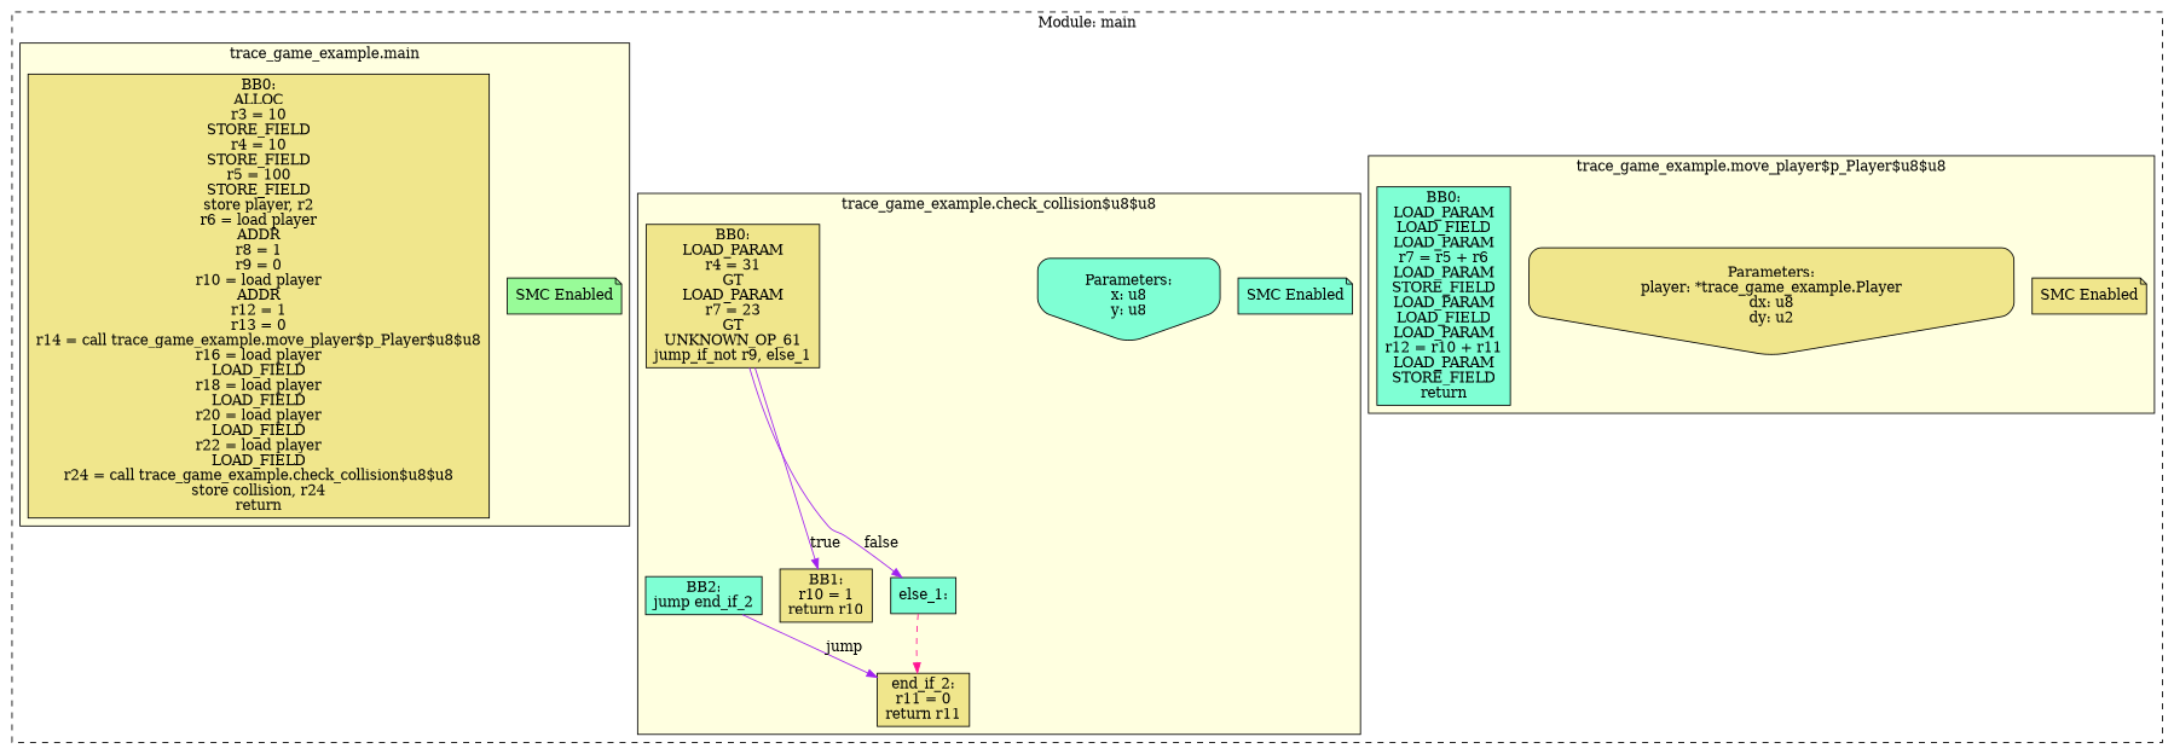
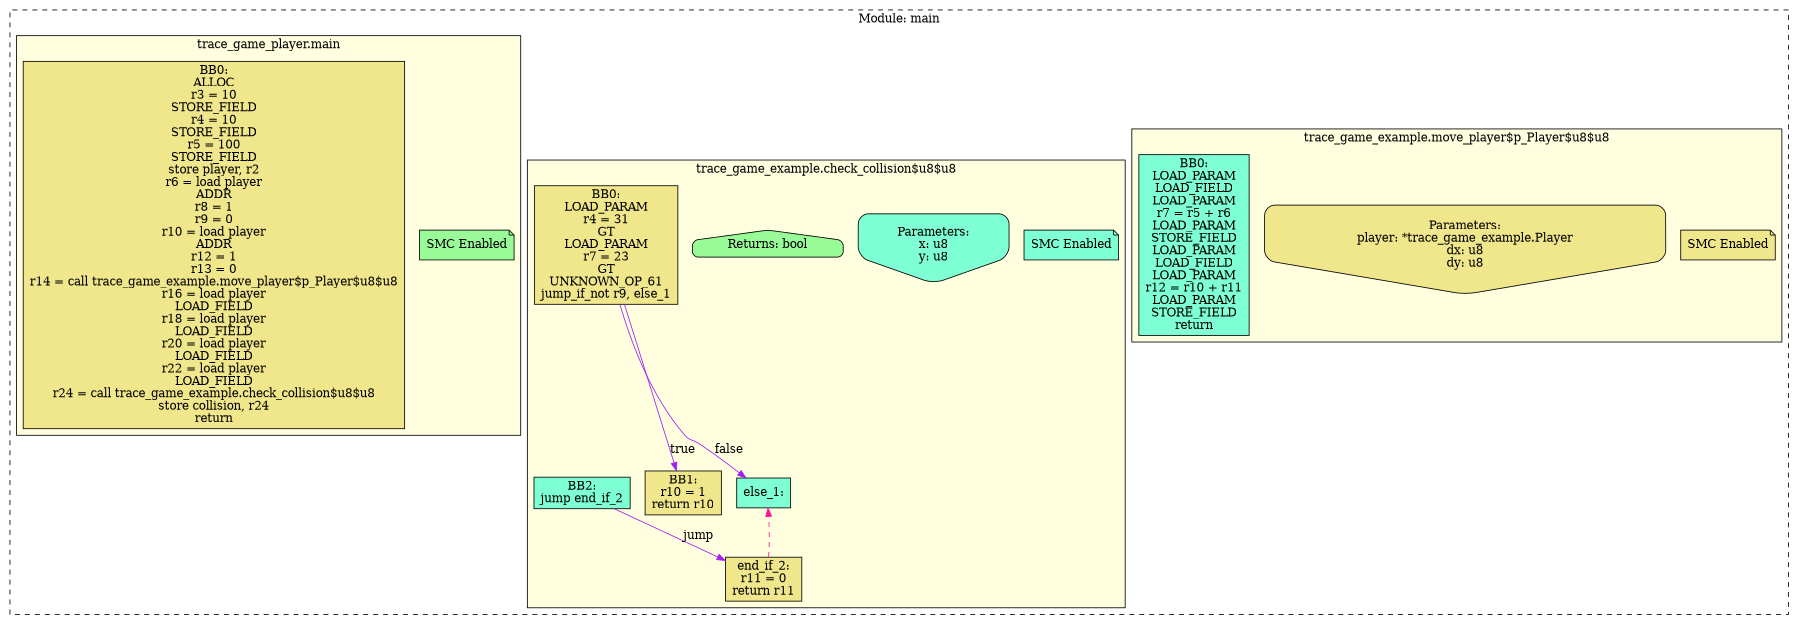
  digraph {
    rankdir=TB
    node [fillcolor=khaki shape=box style=filled]
    edge [color=purple style=solid]
    n1 [label="SMC Enabled" shape=note]
-   n2 [label="Parameters:\nplayer: *trace_game_example.Player\ndx: u8\ndy: u2" shape=invhouse style="rounded,filled"]
+   n2 [label="Parameters:\nplayer: *trace_game_example.Player\ndx: u8\ndy: u8" shape=invhouse style="rounded,filled"]
    n3 [fillcolor=aquamarine label="BB0:\nLOAD_PARAM\nLOAD_FIELD\nLOAD_PARAM\nr7 = r5 + r6\nLOAD_PARAM\nSTORE_FIELD\nLOAD_PARAM\nLOAD_FIELD\nLOAD_PARAM\nr12 = r10 + r11\nLOAD_PARAM\nSTORE_FIELD\nreturn\n"]
    n4 [fillcolor=aquamarine label="SMC Enabled" shape=note]
    n5 [fillcolor=aquamarine label="Parameters:\nx: u8\ny: u8" shape=invhouse style="rounded,filled"]
+   n6 [fillcolor=palegreen label="Returns: bool" shape=house style="rounded,filled"]
    n7 [label="BB0:\nLOAD_PARAM\nr4 = 31\nGT\nLOAD_PARAM\nr7 = 23\nGT\nUNKNOWN_OP_61\njump_if_not r9, else_1\n"]
    n8 [label="BB1:\nr10 = 1\nreturn r10\n"]
    n9 [fillcolor=aquamarine label="else_1:\n"]
    n10 [fillcolor=aquamarine label="BB2:\njump end_if_2\n"]
    n11 [label="end_if_2:\nr11 = 0\nreturn r11\n"]
    n12 [fillcolor=palegreen label="SMC Enabled" shape=note]
    n13 [label="BB0:\nALLOC\nr3 = 10\nSTORE_FIELD\nr4 = 10\nSTORE_FIELD\nr5 = 100\nSTORE_FIELD\nstore player, r2\nr6 = load player\nADDR\nr8 = 1\nr9 = 0\nr10 = load player\nADDR\nr12 = 1\nr13 = 0\nr14 = call trace_game_example.move_player$p_Player$u8$u8\nr16 = load player\nLOAD_FIELD\nr18 = load player\nLOAD_FIELD\nr20 = load player\nLOAD_FIELD\nr22 = load player\nLOAD_FIELD\nr24 = call trace_game_example.check_collision$u8$u8\nstore collision, r24\nreturn\n"]
    subgraph cluster_1 {
      label="Module: main"
      style=dashed
      subgraph cluster_2 {
        fillcolor=lightyellow
        label="trace_game_example.move_player$p_Player$u8$u8"
        style=filled
        n1
        n2
        n3
      }
      subgraph cluster_3 {
        fillcolor=lightyellow
        label="trace_game_example.check_collision$u8$u8"
        style=filled
        n4
        n5
+       n6
        n7
        n8
        n9
        n10
        n11
      }
      subgraph cluster_4 {
        fillcolor=lightyellow
-       label="trace_game_example.main"
+       label="trace_game_player.main"
        style=filled
        n12
        n13
      }
    }
    n7 -> n8 [label=true]
    n7 -> n9 [label=false]
-   n9 -> n11 [color=deeppink style=dashed]
+   n11 -> n9 [color=deeppink style=dashed]
    n10 -> n11 [label=jump]
  }
